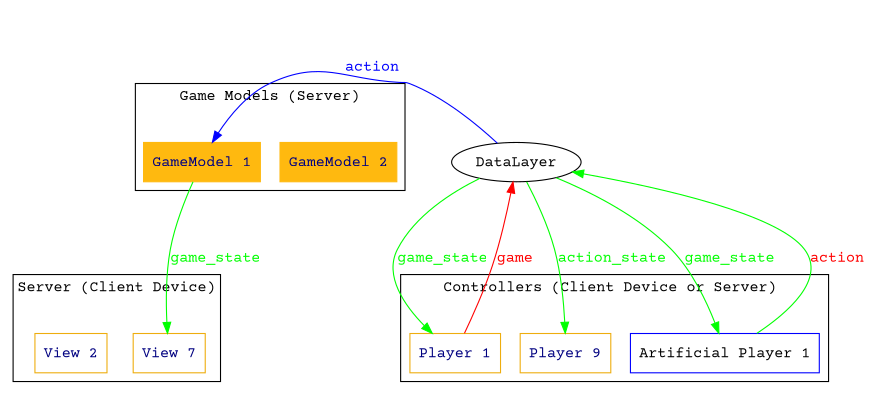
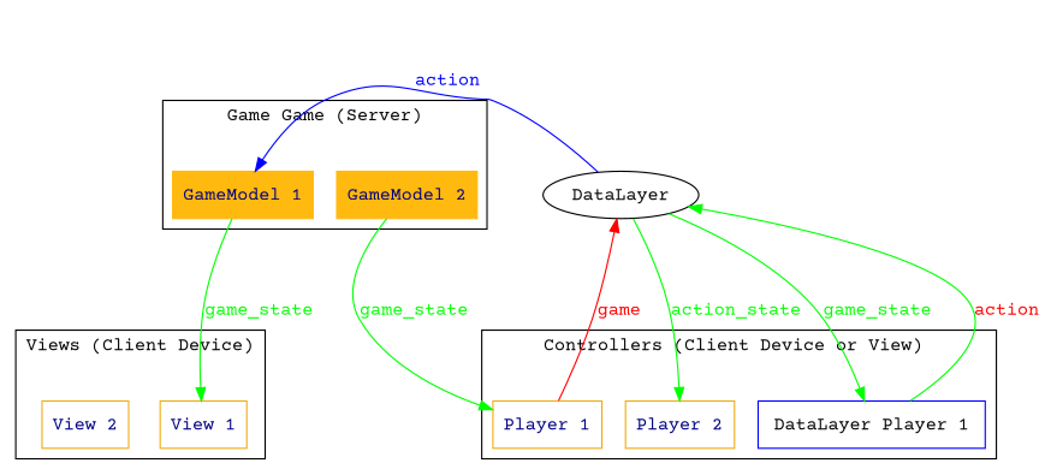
  digraph {
    fontname="Courier Prime"
    rankdir=TB
    ranksep=equally
    node [color=darkgoldenrod2 fontcolor=navy fontname="Courier Prime" shape=box]
    edge [color=green fontcolor=green fontname="Courier Prime"]
    n1 [color=darkgoldenrod1 fill=darkgoldenrod1 label="GameModel 1" style=filled]
    n2 [color=darkgoldenrod1 fill=darkgoldenrod1 label="GameModel 2" style=filled]
-   n3 [label="View 7"]
+   n3 [label="View 1"]
    n4 [label="View 2"]
    n5 [label="Player 1"]
-   n6 [label="Player 9"]
-   n7 [color=blue fontcolor=black label="Artificial Player 1"]
+   n6 [label="Player 2"]
+   n7 [color=blue fontcolor=black label="DataLayer Player 1"]
    DataLayer [color="" fontcolor="" shape=""]
    subgraph cluster_1 {
-     label="Game Models (Server)"
+     label="Game Game (Server)"
      n1
      n2
    }
    subgraph cluster_2 {
-     label="Server (Client Device)"
+     label="Views (Client Device)"
      n3
      n4
    }
    subgraph cluster_3 {
-     label="Controllers (Client Device or Server) "
+     label="Controllers (Client Device or View) "
      n5
      n6
      n7
    }
    n1 -> n3 [label=game_state]
    n5 -> DataLayer [color=red fontcolor=red label=game]
    n7 -> DataLayer [fontcolor=red label=action]
    DataLayer -> n1 [color=blue fontcolor=blue label=action]
-   DataLayer -> n5 [label=game_state]
+   n2 -> n5 [label=game_state]
    DataLayer -> n6 [label=action_state]
    DataLayer -> n7 [label=game_state]
  }
